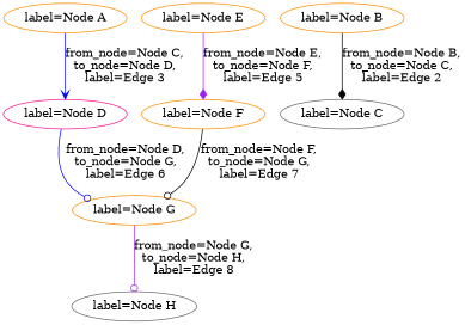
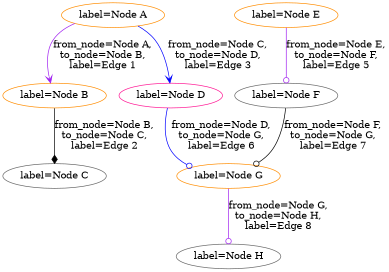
  digraph {
    node [color=darkorange]
    edge [arrowhead=odot color=purple]
    n1 [label="label=Node A"]
    n2 [label="label=Node B"]
    n3 [color=deeppink label="label=Node D"]
    n4 [color=gray40 label="label=Node C"]
    n5 [label="label=Node G"]
    n6 [label="label=Node E"]
-   n7 [label="label=Node F"]
+   n7 [color=gray40 label="label=Node F"]
    n8 [color=gray40 label="label=Node H"]
+   n1 -> n2 [arrowhead=vee label="from_node=Node A,\nto_node=Node B,\nlabel=Edge 1"]
    n1 -> n3 [arrowhead=vee color=blue label="from_node=Node C,\nto_node=Node D,\nlabel=Edge 3"]
    n2 -> n4 [arrowhead=diamond color=black label="from_node=Node B,\nto_node=Node C,\nlabel=Edge 2"]
    n3 -> n5 [color=blue label="from_node=Node D,\nto_node=Node G,\nlabel=Edge 6"]
    n5 -> n8 [label="from_node=Node G,\nto_node=Node H,\nlabel=Edge 8"]
-   n6 -> n7 [arrowhead=diamond label="from_node=Node E,\nto_node=Node F,\nlabel=Edge 5"]
+   n6 -> n7 [label="from_node=Node E,\nto_node=Node F,\nlabel=Edge 5"]
    n7 -> n5 [color=black label="from_node=Node F,\nto_node=Node G,\nlabel=Edge 7"]
  }
